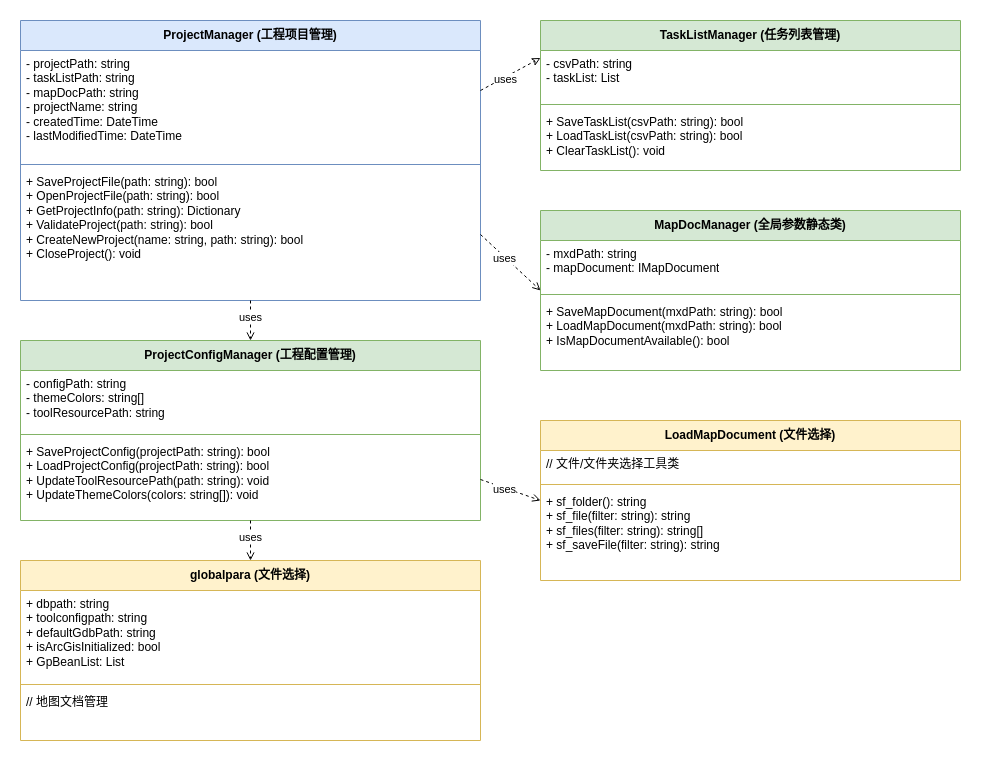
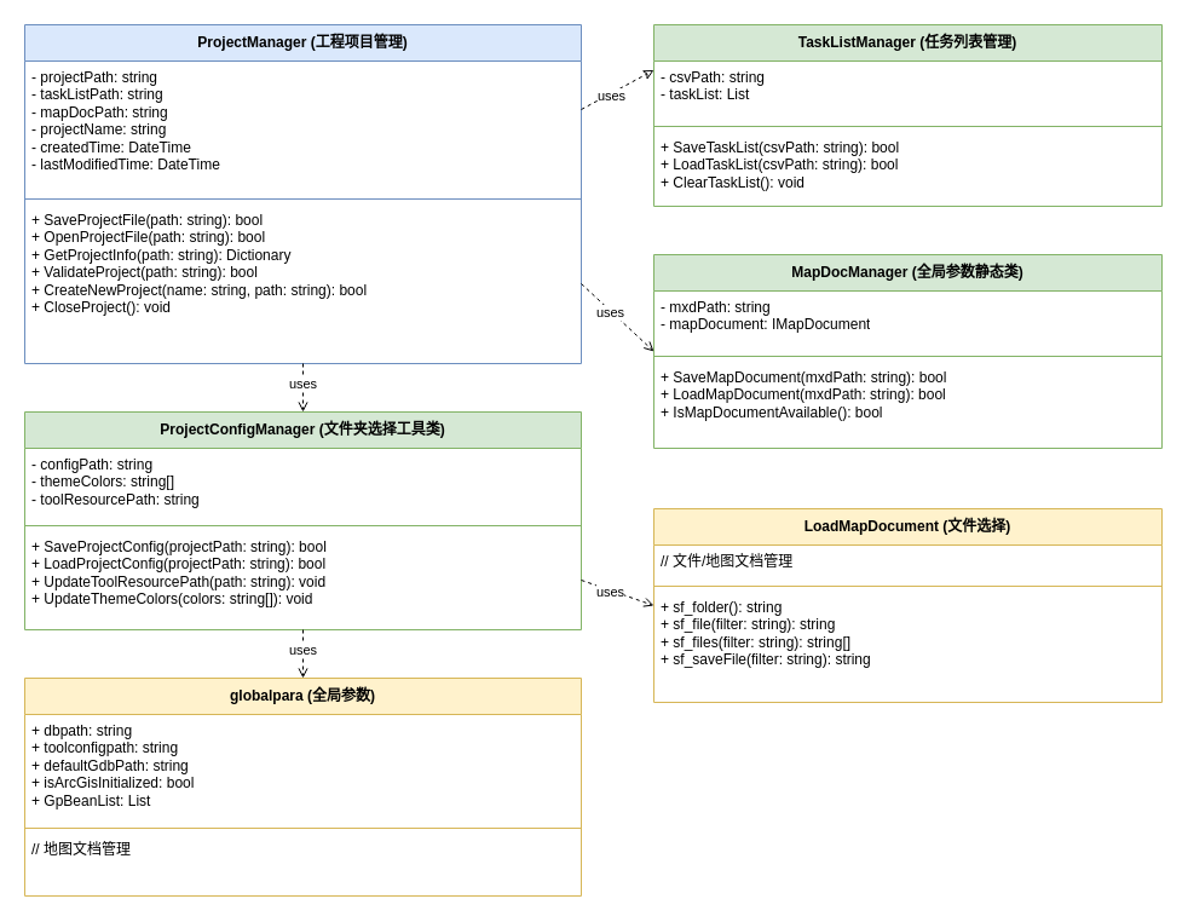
  <mxCell id="0" />
  <mxCell id="1" parent="0" />
  <mxCell id="2" value="&lt;b&gt;ProjectManager (工程项目管理)&lt;/b&gt;" style="swimlane;fontStyle=0;childLayout=stackLayout;horizontal=1;startSize=30;horizontalStack=0;resizeParent=1;resizeParentMax=0;resizeLast=0;collapsible=1;marginBottom=0;whiteSpace=wrap;html=1;fillColor=#dae8fc;strokeColor=#6c8ebf;" vertex="1" parent="1"><mxGeometry x="20" y="20" width="460" height="280" as="geometry" /></mxCell>
  <mxCell id="3" value="- projectPath: string&#10;- taskListPath: string&#10;- mapDocPath: string&#10;- projectName: string&#10;- createdTime: DateTime&#10;- lastModifiedTime: DateTime" style="text;strokeColor=none;fillColor=none;align=left;verticalAlign=top;spacingLeft=4;spacingRight=4;overflow=hidden;rotatable=0;points=[[0,0.5],[1,0.5]];portConstraint=eastwest;whiteSpace=wrap;html=1;" vertex="1" parent="2"><mxGeometry y="30" width="460" height="110" as="geometry" /></mxCell>
  <mxCell id="4" value="" style="line;strokeWidth=1;fillColor=none;align=left;verticalAlign=middle;spacingTop=-1;spacingLeft=3;spacingRight=3;rotatable=0;labelPosition=right;points=[];portConstraint=eastwest;strokeColor=inherit;" vertex="1" parent="2"><mxGeometry y="140" width="460" height="8" as="geometry" /></mxCell>
  <mxCell id="5" value="+ SaveProjectFile(path: string): bool&#10;+ OpenProjectFile(path: string): bool&#10;+ GetProjectInfo(path: string): Dictionary&lt;string, string&gt;&#10;+ ValidateProject(path: string): bool&#10;+ CreateNewProject(name: string, path: string): bool&#10;+ CloseProject(): void" style="text;strokeColor=none;fillColor=none;align=left;verticalAlign=top;spacingLeft=4;spacingRight=4;overflow=hidden;rotatable=0;points=[[0,0.5],[1,0.5]];portConstraint=eastwest;whiteSpace=wrap;html=1;" vertex="1" parent="2"><mxGeometry y="148" width="460" height="132" as="geometry" /></mxCell>
  <mxCell id="6" value="&lt;b&gt;TaskListManager (任务列表管理)&lt;/b&gt;" style="swimlane;fontStyle=0;childLayout=stackLayout;horizontal=1;startSize=30;horizontalStack=0;resizeParent=1;resizeParentMax=0;resizeLast=0;collapsible=1;marginBottom=0;whiteSpace=wrap;html=1;fillColor=#d5e8d4;strokeColor=#82b366;" vertex="1" parent="1"><mxGeometry x="540" y="20" width="420" height="150" as="geometry" /></mxCell>
  <mxCell id="7" value="- csvPath: string&#10;- taskList: List&lt;GpBean&gt;" style="text;strokeColor=none;fillColor=none;align=left;verticalAlign=top;spacingLeft=4;spacingRight=4;overflow=hidden;rotatable=0;points=[[0,0.5],[1,0.5]];portConstraint=eastwest;whiteSpace=wrap;html=1;" vertex="1" parent="6"><mxGeometry y="30" width="420" height="50" as="geometry" /></mxCell>
  <mxCell id="8" value="" style="line;strokeWidth=1;fillColor=none;align=left;verticalAlign=middle;spacingTop=-1;spacingLeft=3;spacingRight=3;rotatable=0;labelPosition=right;points=[];portConstraint=eastwest;strokeColor=inherit;" vertex="1" parent="6"><mxGeometry y="80" width="420" height="8" as="geometry" /></mxCell>
  <mxCell id="9" value="+ SaveTaskList(csvPath: string): bool&#10;+ LoadTaskList(csvPath: string): bool&#10;+ ClearTaskList(): void" style="text;strokeColor=none;fillColor=none;align=left;verticalAlign=top;spacingLeft=4;spacingRight=4;overflow=hidden;rotatable=0;points=[[0,0.5],[1,0.5]];portConstraint=eastwest;whiteSpace=wrap;html=1;" vertex="1" parent="6"><mxGeometry y="88" width="420" height="62" as="geometry" /></mxCell>
  <mxCell id="10" value="&lt;b&gt;MapDocManager (全局参数静态类)&lt;/b&gt;" style="swimlane;fontStyle=0;childLayout=stackLayout;horizontal=1;startSize=30;horizontalStack=0;resizeParent=1;resizeParentMax=0;resizeLast=0;collapsible=1;marginBottom=0;whiteSpace=wrap;html=1;fillColor=#d5e8d4;strokeColor=#82b366;" vertex="1" parent="1"><mxGeometry x="540" y="210" width="420" height="160" as="geometry" /></mxCell>
  <mxCell id="11" value="- mxdPath: string&#10;- mapDocument: IMapDocument" style="text;strokeColor=none;fillColor=none;align=left;verticalAlign=top;spacingLeft=4;spacingRight=4;overflow=hidden;rotatable=0;points=[[0,0.5],[1,0.5]];portConstraint=eastwest;whiteSpace=wrap;html=1;" vertex="1" parent="10"><mxGeometry y="30" width="420" height="50" as="geometry" /></mxCell>
  <mxCell id="12" value="" style="line;strokeWidth=1;fillColor=none;align=left;verticalAlign=middle;spacingTop=-1;spacingLeft=3;spacingRight=3;rotatable=0;labelPosition=right;points=[];portConstraint=eastwest;strokeColor=inherit;" vertex="1" parent="10"><mxGeometry y="80" width="420" height="8" as="geometry" /></mxCell>
  <mxCell id="13" value="+ SaveMapDocument(mxdPath: string): bool&#10;+ LoadMapDocument(mxdPath: string): bool&#10;+ IsMapDocumentAvailable(): bool" style="text;strokeColor=none;fillColor=none;align=left;verticalAlign=top;spacingLeft=4;spacingRight=4;overflow=hidden;rotatable=0;points=[[0,0.5],[1,0.5]];portConstraint=eastwest;whiteSpace=wrap;html=1;" vertex="1" parent="10"><mxGeometry y="88" width="420" height="72" as="geometry" /></mxCell>
- <mxCell id="14" value="&lt;b&gt;ProjectConfigManager (工程配置管理)&lt;/b&gt;" style="swimlane;fontStyle=0;childLayout=stackLayout;horizontal=1;startSize=30;horizontalStack=0;resizeParent=1;resizeParentMax=0;resizeLast=0;collapsible=1;marginBottom=0;whiteSpace=wrap;html=1;fillColor=#d5e8d4;strokeColor=#82b366;" vertex="1" parent="1"><mxGeometry x="20" y="340" width="460" height="180" as="geometry" /></mxCell>
+ <mxCell id="14" value="&lt;b&gt;ProjectConfigManager (文件夹选择工具类)&lt;/b&gt;" style="swimlane;fontStyle=0;childLayout=stackLayout;horizontal=1;startSize=30;horizontalStack=0;resizeParent=1;resizeParentMax=0;resizeLast=0;collapsible=1;marginBottom=0;whiteSpace=wrap;html=1;fillColor=#d5e8d4;strokeColor=#82b366;" vertex="1" parent="1"><mxGeometry x="20" y="340" width="460" height="180" as="geometry" /></mxCell>
  <mxCell id="15" value="- configPath: string&#10;- themeColors: string[]&#10;- toolResourcePath: string" style="text;strokeColor=none;fillColor=none;align=left;verticalAlign=top;spacingLeft=4;spacingRight=4;overflow=hidden;rotatable=0;points=[[0,0.5],[1,0.5]];portConstraint=eastwest;whiteSpace=wrap;html=1;" vertex="1" parent="14"><mxGeometry y="30" width="460" height="60" as="geometry" /></mxCell>
  <mxCell id="16" value="" style="line;strokeWidth=1;fillColor=none;align=left;verticalAlign=middle;spacingTop=-1;spacingLeft=3;spacingRight=3;rotatable=0;labelPosition=right;points=[];portConstraint=eastwest;strokeColor=inherit;" vertex="1" parent="14"><mxGeometry y="90" width="460" height="8" as="geometry" /></mxCell>
  <mxCell id="17" value="+ SaveProjectConfig(projectPath: string): bool&#10;+ LoadProjectConfig(projectPath: string): bool&#10;+ UpdateToolResourcePath(path: string): void&#10;+ UpdateThemeColors(colors: string[]): void" style="text;strokeColor=none;fillColor=none;align=left;verticalAlign=top;spacingLeft=4;spacingRight=4;overflow=hidden;rotatable=0;points=[[0,0.5],[1,0.5]];portConstraint=eastwest;whiteSpace=wrap;html=1;" vertex="1" parent="14"><mxGeometry y="98" width="460" height="82" as="geometry" /></mxCell>
  <mxCell id="18" value="&lt;b&gt;LoadMapDocument (文件选择)&lt;/b&gt;" style="swimlane;fontStyle=0;childLayout=stackLayout;horizontal=1;startSize=30;horizontalStack=0;resizeParent=1;resizeParentMax=0;resizeLast=0;collapsible=1;marginBottom=0;whiteSpace=wrap;html=1;fillColor=#fff2cc;strokeColor=#d6b656;" vertex="1" parent="1"><mxGeometry x="540" y="420" width="420" height="160" as="geometry" /></mxCell>
- <mxCell id="19" value="// 文件/文件夹选择工具类" style="text;strokeColor=none;fillColor=none;align=left;verticalAlign=top;spacingLeft=4;spacingRight=4;overflow=hidden;rotatable=0;points=[[0,0.5],[1,0.5]];portConstraint=eastwest;whiteSpace=wrap;html=1;" vertex="1" parent="18"><mxGeometry y="30" width="420" height="30" as="geometry" /></mxCell>
+ <mxCell id="19" value="// 文件/地图文档管理" style="text;strokeColor=none;fillColor=none;align=left;verticalAlign=top;spacingLeft=4;spacingRight=4;overflow=hidden;rotatable=0;points=[[0,0.5],[1,0.5]];portConstraint=eastwest;whiteSpace=wrap;html=1;" vertex="1" parent="18"><mxGeometry y="30" width="420" height="30" as="geometry" /></mxCell>
  <mxCell id="20" value="" style="line;strokeWidth=1;fillColor=none;align=left;verticalAlign=middle;spacingTop=-1;spacingLeft=3;spacingRight=3;rotatable=0;labelPosition=right;points=[];portConstraint=eastwest;strokeColor=inherit;" vertex="1" parent="18"><mxGeometry y="60" width="420" height="8" as="geometry" /></mxCell>
  <mxCell id="21" value="+ sf_folder(): string&#10;+ sf_file(filter: string): string&#10;+ sf_files(filter: string): string[]&#10;+ sf_saveFile(filter: string): string" style="text;strokeColor=none;fillColor=none;align=left;verticalAlign=top;spacingLeft=4;spacingRight=4;overflow=hidden;rotatable=0;points=[[0,0.5],[1,0.5]];portConstraint=eastwest;whiteSpace=wrap;html=1;" vertex="1" parent="18"><mxGeometry y="68" width="420" height="92" as="geometry" /></mxCell>
- <mxCell id="22" value="&lt;b&gt;globalpara (文件选择)&lt;/b&gt;" style="swimlane;fontStyle=0;childLayout=stackLayout;horizontal=1;startSize=30;horizontalStack=0;resizeParent=1;resizeParentMax=0;resizeLast=0;collapsible=1;marginBottom=0;whiteSpace=wrap;html=1;fillColor=#fff2cc;strokeColor=#d6b656;" vertex="1" parent="1"><mxGeometry x="20" y="560" width="460" height="180" as="geometry" /></mxCell>
+ <mxCell id="22" value="&lt;b&gt;globalpara (全局参数)&lt;/b&gt;" style="swimlane;fontStyle=0;childLayout=stackLayout;horizontal=1;startSize=30;horizontalStack=0;resizeParent=1;resizeParentMax=0;resizeLast=0;collapsible=1;marginBottom=0;whiteSpace=wrap;html=1;fillColor=#fff2cc;strokeColor=#d6b656;" vertex="1" parent="1"><mxGeometry x="20" y="560" width="460" height="180" as="geometry" /></mxCell>
  <mxCell id="23" value="+ dbpath: string&#10;+ toolconfigpath: string&#10;+ defaultGdbPath: string&#10;+ isArcGisInitialized: bool&#10;+ GpBeanList: List&lt;GpBean&gt;" style="text;strokeColor=none;fillColor=none;align=left;verticalAlign=top;spacingLeft=4;spacingRight=4;overflow=hidden;rotatable=0;points=[[0,0.5],[1,0.5]];portConstraint=eastwest;whiteSpace=wrap;html=1;" vertex="1" parent="22"><mxGeometry y="30" width="460" height="90" as="geometry" /></mxCell>
  <mxCell id="24" value="" style="line;strokeWidth=1;fillColor=none;align=left;verticalAlign=middle;spacingTop=-1;spacingLeft=3;spacingRight=3;rotatable=0;labelPosition=right;points=[];portConstraint=eastwest;strokeColor=inherit;" vertex="1" parent="22"><mxGeometry y="120" width="460" height="8" as="geometry" /></mxCell>
  <mxCell id="25" value="// 地图文档管理" style="text;strokeColor=none;fillColor=none;align=left;verticalAlign=top;spacingLeft=4;spacingRight=4;overflow=hidden;rotatable=0;points=[[0,0.5],[1,0.5]];portConstraint=eastwest;whiteSpace=wrap;html=1;" vertex="1" parent="22"><mxGeometry y="128" width="460" height="52" as="geometry" /></mxCell>
  <mxCell id="26" value="" style="endArrow=classic;endFill=0;dashed=1;html=1;rounded=0;exitX=1;exitY=0.25;exitDx=0;exitDy=0;entryX=0;entryY=0.25;entryDx=0;entryDy=0;" edge="1" parent="1" source="2" target="6"><mxGeometry width="50" height="50" relative="1" as="geometry"><mxPoint x="360" y="360" as="sourcePoint" /><mxPoint x="410" y="310" as="targetPoint" /></mxGeometry></mxCell>
  <mxCell id="27" value="uses" style="edgeLabel;html=1;align=center;verticalAlign=middle;resizable=0;points=[];" vertex="1" connectable="0" parent="26"><mxGeometry x="-0.2" y="-1" relative="1" as="geometry"><mxPoint as="offset" /></mxGeometry></mxCell>
  <mxCell id="28" value="" style="endArrow=open;endFill=0;dashed=1;html=1;rounded=0;exitX=1;exitY=0.5;exitDx=0;exitDy=0;entryX=0;entryY=0.5;entryDx=0;entryDy=0;" edge="1" parent="1" source="5" target="10"><mxGeometry width="50" height="50" relative="1" as="geometry"><mxPoint x="360" y="360" as="sourcePoint" /><mxPoint x="410" y="310" as="targetPoint" /></mxGeometry></mxCell>
  <mxCell id="29" value="uses" style="edgeLabel;html=1;align=center;verticalAlign=middle;resizable=0;points=[];" vertex="1" connectable="0" parent="28"><mxGeometry x="-0.2" y="-1" relative="1" as="geometry"><mxPoint as="offset" /></mxGeometry></mxCell>
  <mxCell id="30" value="" style="endArrow=open;endFill=0;dashed=1;html=1;rounded=0;exitX=0.5;exitY=1;exitDx=0;exitDy=0;entryX=0.5;entryY=0;entryDx=0;entryDy=0;" edge="1" parent="1" source="2" target="14"><mxGeometry width="50" height="50" relative="1" as="geometry"><mxPoint x="260" y="410" as="sourcePoint" /><mxPoint x="310" y="360" as="targetPoint" /></mxGeometry></mxCell>
  <mxCell id="31" value="uses" style="edgeLabel;html=1;align=center;verticalAlign=middle;resizable=0;points=[];" vertex="1" connectable="0" parent="30"><mxGeometry x="-0.2" y="-1" relative="1" as="geometry"><mxPoint as="offset" /></mxGeometry></mxCell>
  <mxCell id="32" value="" style="endArrow=open;endFill=0;dashed=1;html=1;rounded=0;exitX=1;exitY=0.5;exitDx=0;exitDy=0;entryX=0;entryY=0.5;entryDx=0;entryDy=0;" edge="1" parent="1" source="17" target="18"><mxGeometry width="50" height="50" relative="1" as="geometry"><mxPoint x="260" y="510" as="sourcePoint" /><mxPoint x="310" y="460" as="targetPoint" /></mxGeometry></mxCell>
  <mxCell id="33" value="uses" style="edgeLabel;html=1;align=center;verticalAlign=middle;resizable=0;points=[];" vertex="1" connectable="0" parent="32"><mxGeometry x="-0.2" y="-1" relative="1" as="geometry"><mxPoint as="offset" /></mxGeometry></mxCell>
  <mxCell id="34" value="" style="endArrow=open;endFill=0;dashed=1;html=1;rounded=0;exitX=0.5;exitY=1;exitDx=0;exitDy=0;entryX=0.5;entryY=0;entryDx=0;entryDy=0;" edge="1" parent="1" source="14" target="22"><mxGeometry width="50" height="50" relative="1" as="geometry"><mxPoint x="260" y="610" as="sourcePoint" /><mxPoint x="310" y="560" as="targetPoint" /></mxGeometry></mxCell>
  <mxCell id="35" value="uses" style="edgeLabel;html=1;align=center;verticalAlign=middle;resizable=0;points=[];" vertex="1" connectable="0" parent="34"><mxGeometry x="-0.2" y="-1" relative="1" as="geometry"><mxPoint as="offset" /></mxGeometry></mxCell>
